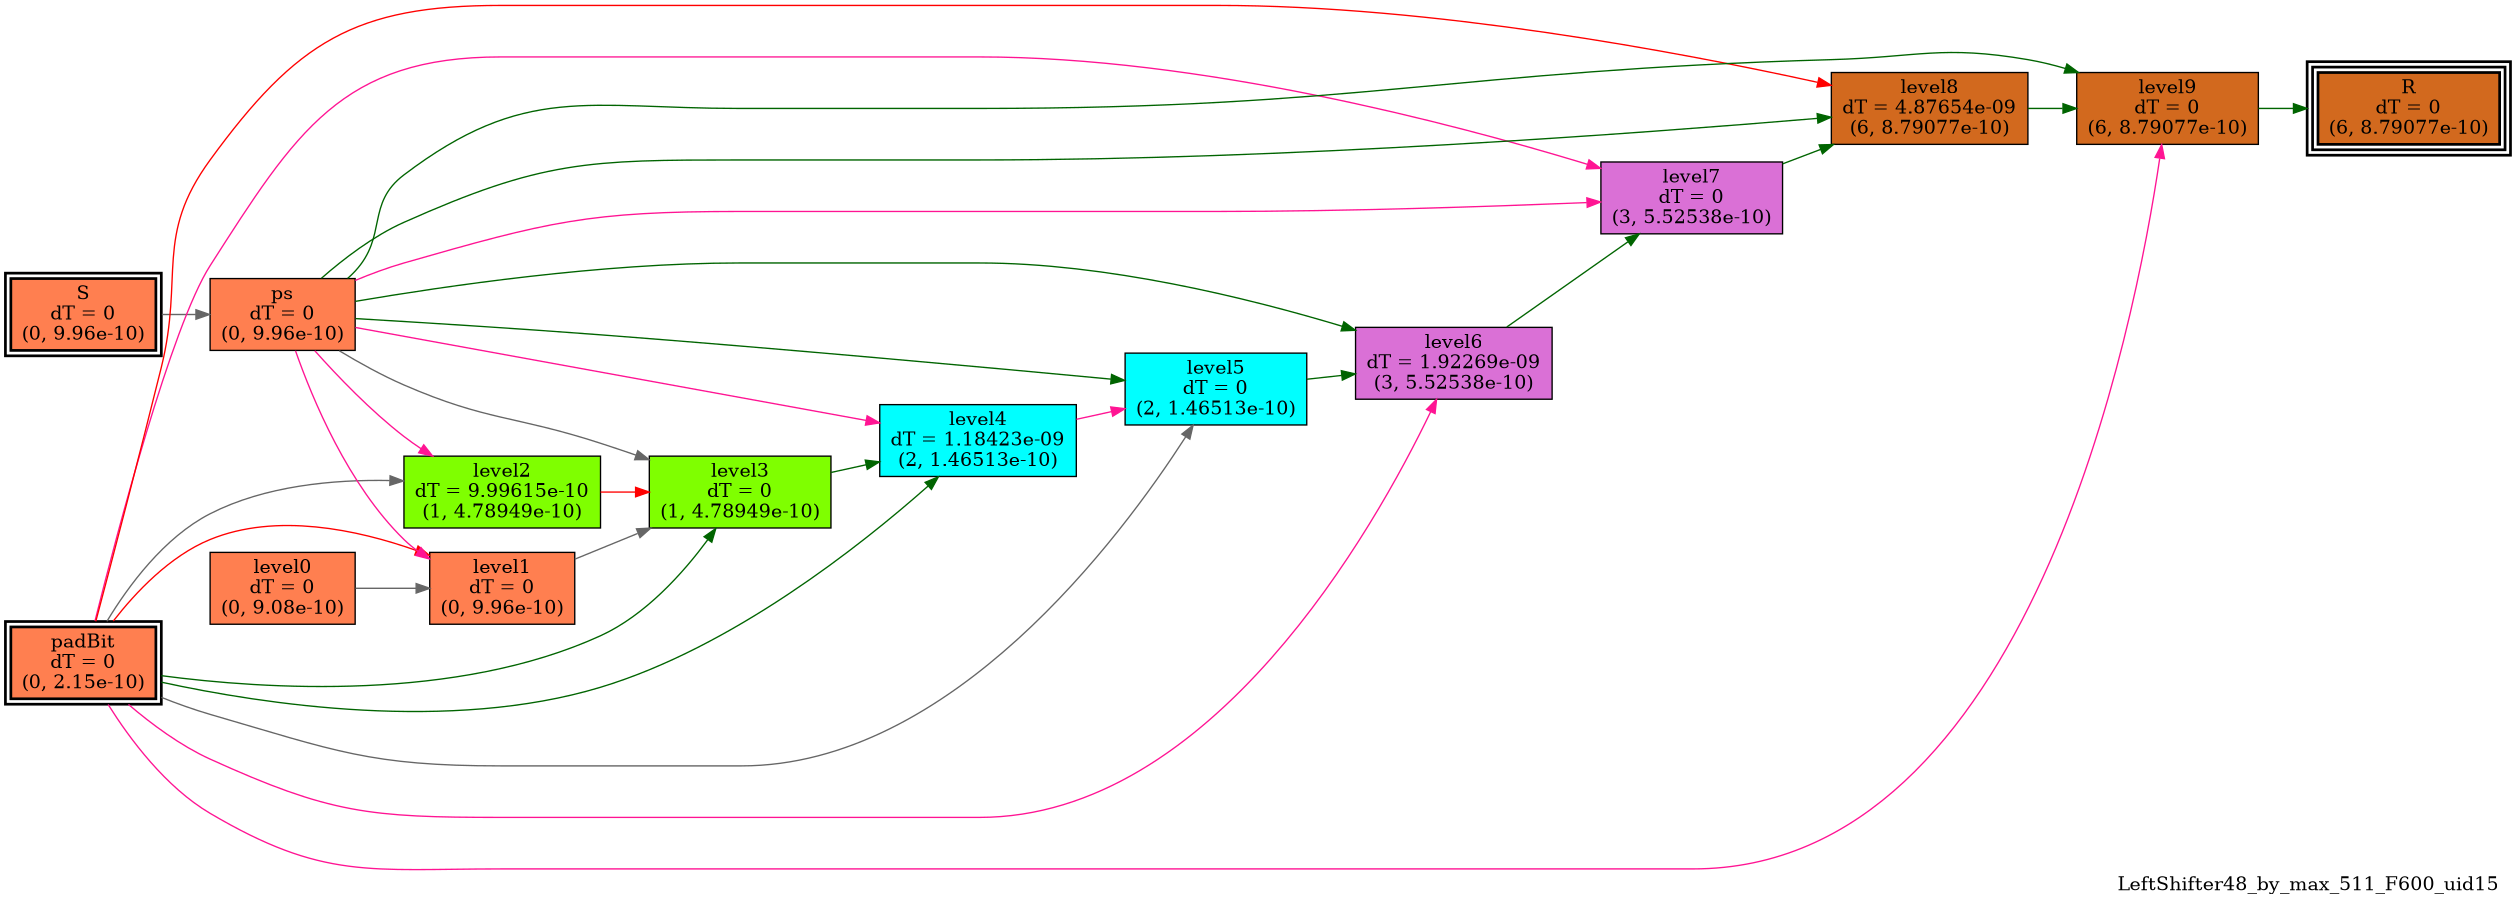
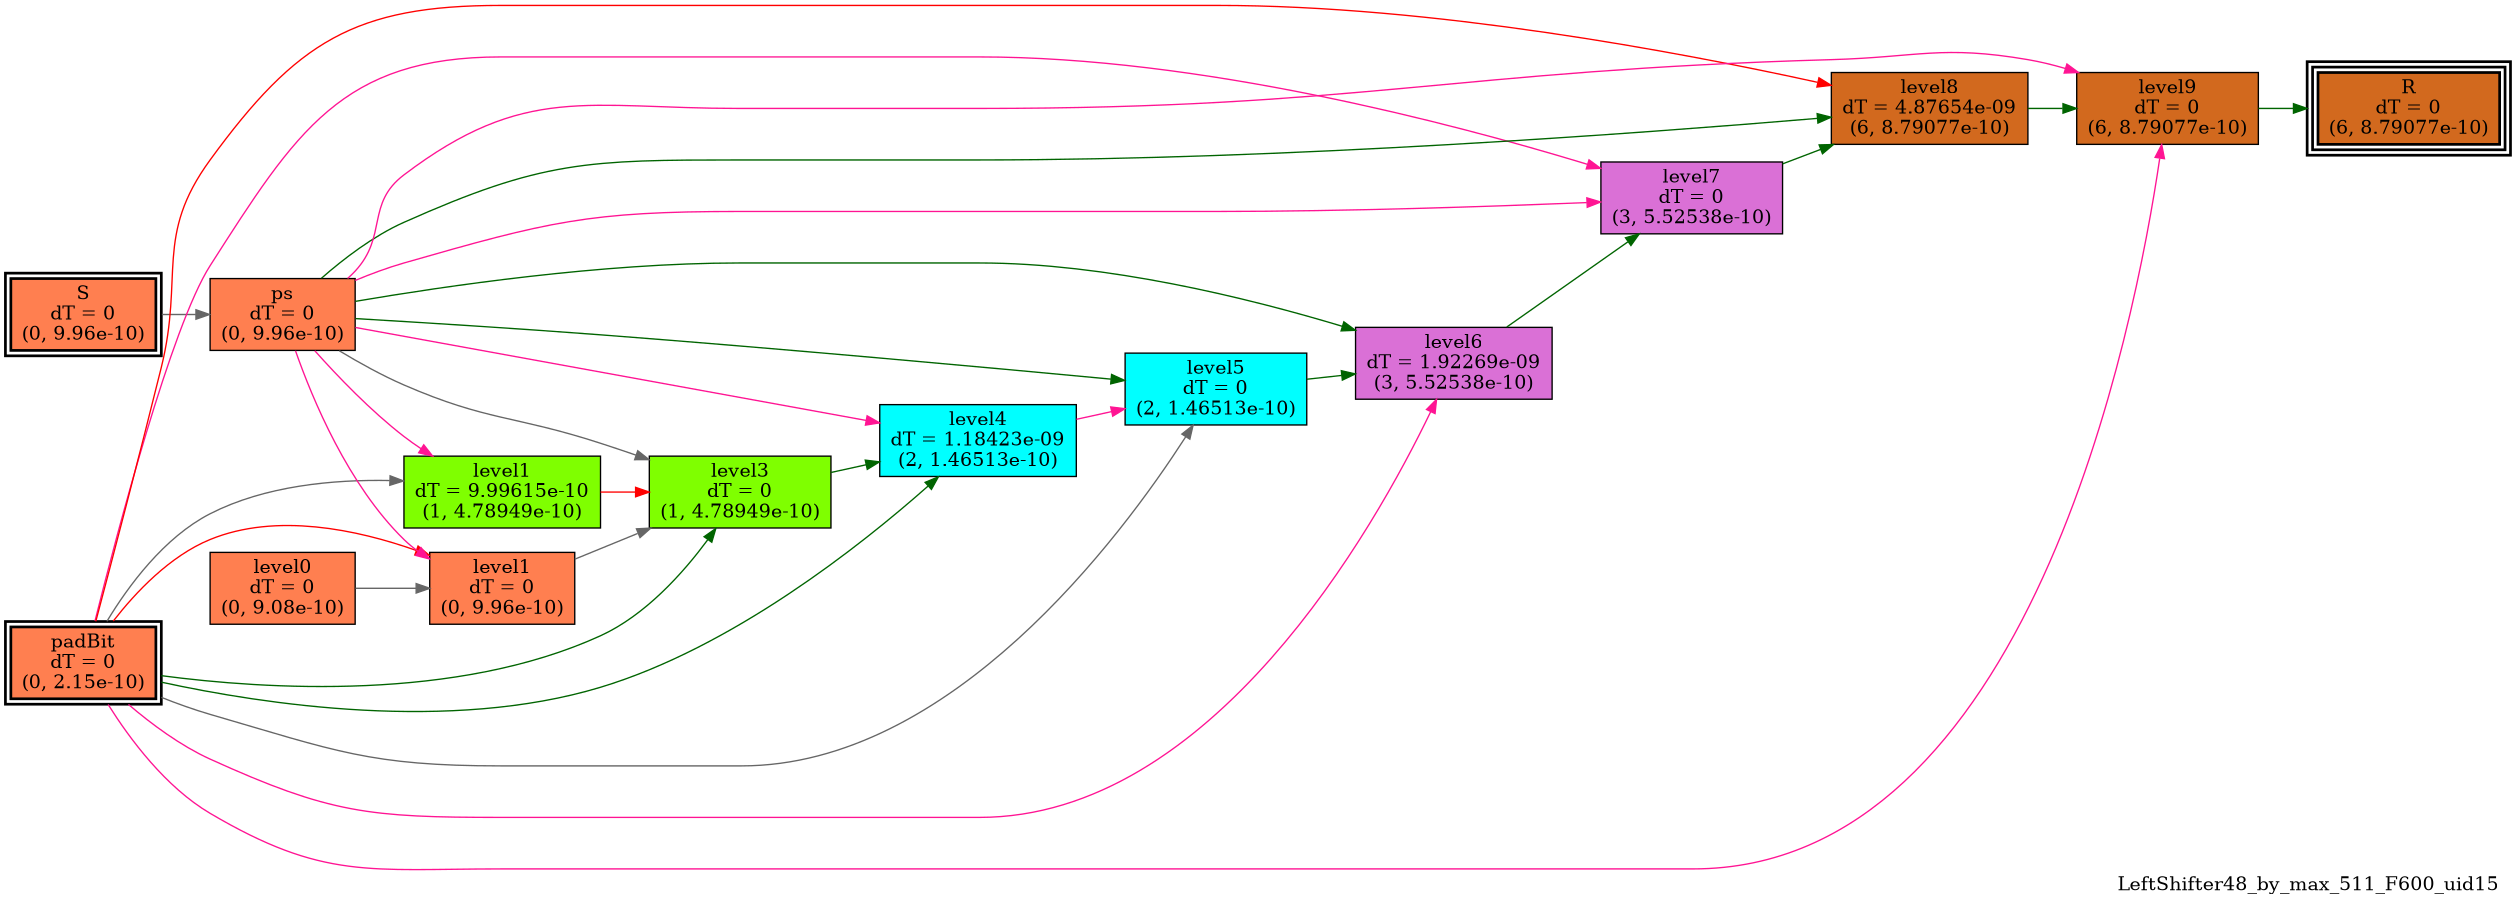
  digraph {
    label=LeftShifter48_by_max_511_F600_uid15
    labeljust=right
    labelloc=bottom
    nodesep=0.25
    rankdir=LR
    ranksep=0.5
    node [color=black fillcolor=coral peripheries=1 shape=box style=filled]
    edge [arrowhead=normal arrowsize=1.0 arrowtail=normal color=darkgreen dir=forward]
    n1 [label="S\ndT = 0\n(0, 9.96e-10)" peripheries=2 style="bold, filled"]
    n2 [label="padBit\ndT = 0\n(0, 2.15e-10)" peripheries=2 style="bold, filled"]
    n3 [fillcolor=chocolate label="R\ndT = 0\n(6, 8.79077e-10)" peripheries=3 style="bold, filled"]
    n4 [label="ps\ndT = 0\n(0, 9.96e-10)"]
    n5 [label="level1\ndT = 0\n(0, 9.96e-10)"]
-   n6 [fillcolor=chartreuse label="level2\ndT = 9.99615e-10\n(1, 4.78949e-10)"]
+   n6 [fillcolor=chartreuse label="level1\ndT = 9.99615e-10\n(1, 4.78949e-10)"]
    n7 [fillcolor=chartreuse label="level3\ndT = 0\n(1, 4.78949e-10)"]
    n8 [fillcolor=cyan label="level4\ndT = 1.18423e-09\n(2, 1.46513e-10)"]
    n9 [fillcolor=cyan label="level5\ndT = 0\n(2, 1.46513e-10)"]
    n10 [fillcolor=orchid label="level6\ndT = 1.92269e-09\n(3, 5.52538e-10)"]
    n11 [fillcolor=orchid label="level7\ndT = 0\n(3, 5.52538e-10)"]
    n12 [fillcolor=chocolate label="level8\ndT = 4.87654e-09\n(6, 8.79077e-10)"]
    n13 [fillcolor=chocolate label="level9\ndT = 0\n(6, 8.79077e-10)"]
    n14 [label="level0\ndT = 0\n(0, 9.08e-10)"]
    subgraph sub_1 {
      rank=same
      n1
      n2
    }
    subgraph sub_2 {
      rank=same
      n3
    }
    n1 -> n4 [color=gray40]
    n2 -> n5 [color=red]
    n2 -> n6 [color=gray40]
    n2 -> n7
    n2 -> n8
    n2 -> n9 [color=gray40]
    n2 -> n10 [color=deeppink]
    n2 -> n11 [color=deeppink]
    n2 -> n12 [color=red]
    n2 -> n13 [color=deeppink]
    n4 -> n5 [color=deeppink]
    n4 -> n6 [color=deeppink]
    n4 -> n7 [color=gray40]
    n4 -> n8 [color=deeppink]
    n4 -> n9
    n4 -> n10
    n4 -> n11 [color=deeppink]
    n4 -> n12
-   n4 -> n13
+   n4 -> n13 [color=deeppink]
    n5 -> n7 [color=gray40]
    n6 -> n7 [color=red]
    n7 -> n8
    n8 -> n9 [color=deeppink]
    n9 -> n10
    n10 -> n11
    n11 -> n12
    n12 -> n13
    n13 -> n3
    n14 -> n5 [color=gray40]
  }
